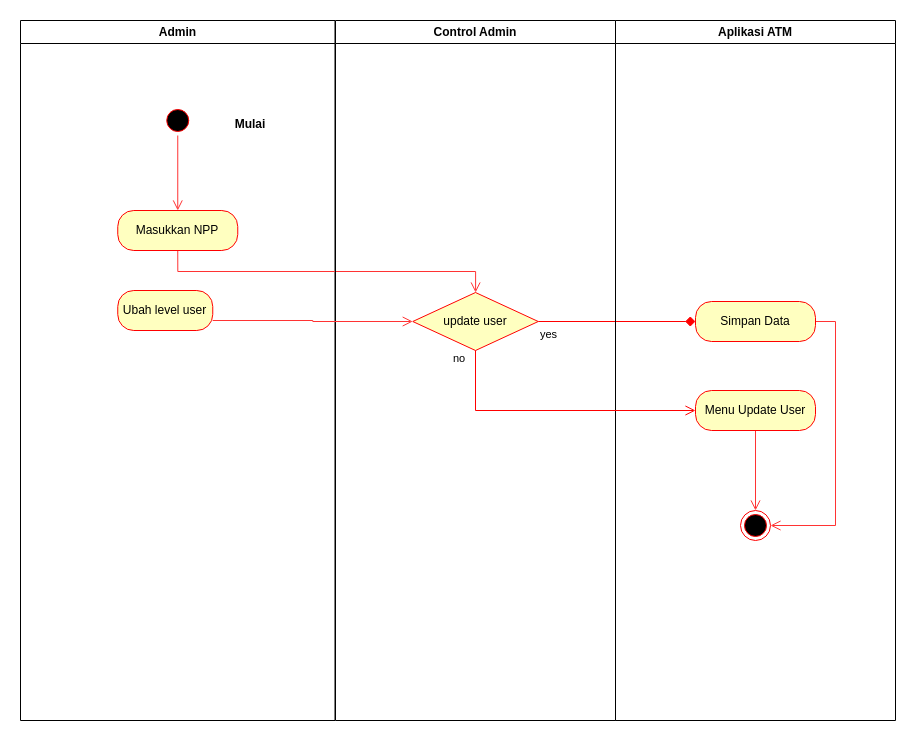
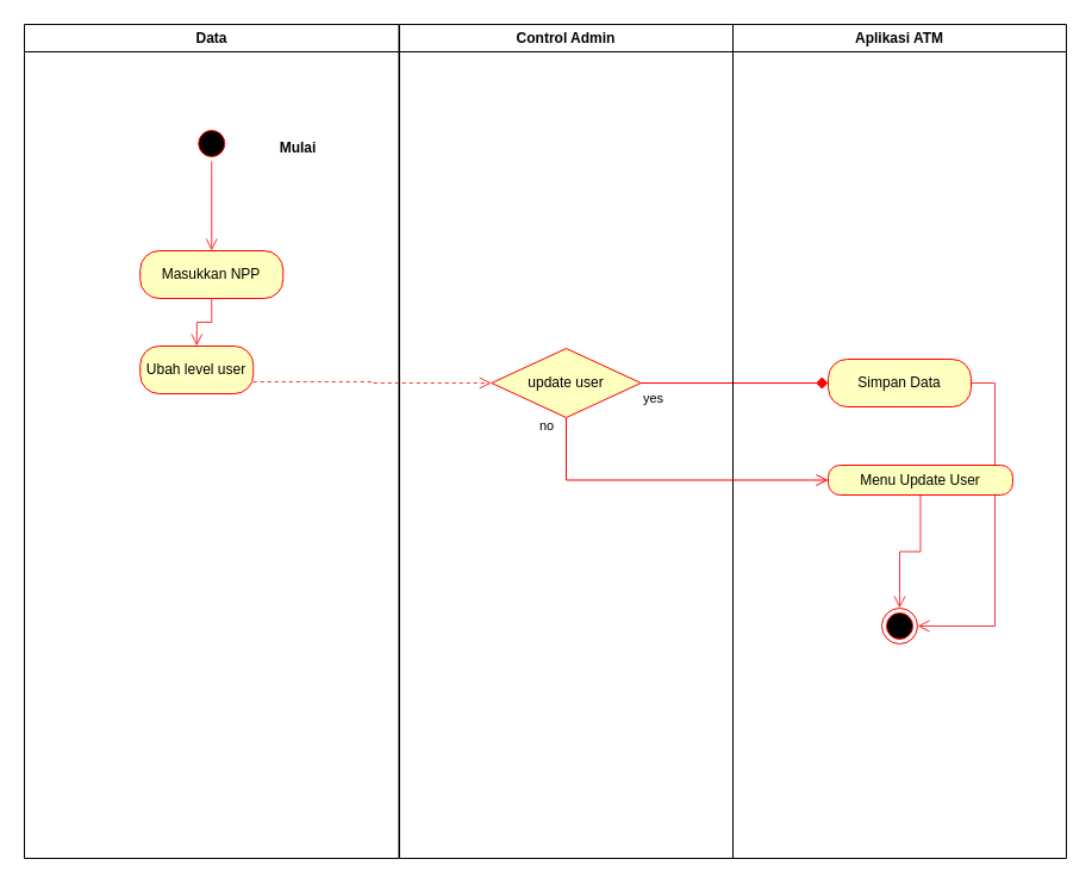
  <mxCell id="0" />
  <mxCell id="1" parent="0" />
- <mxCell id="2" value="Admin" style="swimlane;whiteSpace=wrap" vertex="1" parent="1"><mxGeometry x="20" y="20" width="314.5" height="700" as="geometry" /></mxCell>
+ <mxCell id="2" value="Data" style="swimlane;whiteSpace=wrap" vertex="1" parent="1"><mxGeometry x="20" y="20" width="314.5" height="700" as="geometry" /></mxCell>
  <mxCell id="3" style="edgeStyle=orthogonalEdgeStyle;rounded=0;orthogonalLoop=1;jettySize=auto;html=1;exitX=0.5;exitY=1;exitDx=0;exitDy=0;entryX=0.5;entryY=0;entryDx=0;entryDy=0;strokeColor=#FF3333;endArrow=open;endFill=0;endSize=8;" edge="1" parent="2" source="4" target="7"><mxGeometry relative="1" as="geometry" /></mxCell>
  <mxCell id="4" value="" style="ellipse;shape=startState;fillColor=#000000;strokeColor=#ff0000;" vertex="1" parent="2"><mxGeometry x="142.25" y="85" width="30" height="30" as="geometry" /></mxCell>
  <mxCell id="5" value="Mulai" style="text;align=center;fontStyle=1;verticalAlign=middle;spacingLeft=3;spacingRight=3;strokeColor=none;rotatable=0;points=[[0,0.5],[1,0.5]];portConstraint=eastwest;" vertex="1" parent="2"><mxGeometry x="190" y="90" width="80" height="26" as="geometry" /></mxCell>
- <mxCell id="6" style="edgeStyle=orthogonalEdgeStyle;rounded=0;orthogonalLoop=1;jettySize=auto;html=1;exitX=0.5;exitY=1;exitDx=0;exitDy=0;strokeColor=#FF3333;endArrow=open;endFill=0;endSize=8;" edge="1" parent="2" source="7" target="10"><mxGeometry relative="1" as="geometry" /></mxCell>
+ <mxCell id="6" style="edgeStyle=orthogonalEdgeStyle;rounded=0;orthogonalLoop=1;jettySize=auto;html=1;exitX=0.5;exitY=1;exitDx=0;exitDy=0;entryX=0.5;entryY=0;entryDx=0;entryDy=0;strokeColor=#FF3333;endArrow=open;endFill=0;endSize=8;" edge="1" parent="2" source="7" target="8"><mxGeometry relative="1" as="geometry" /></mxCell>
  <mxCell id="7" value="Masukkan NPP" style="rounded=1;whiteSpace=wrap;html=1;arcSize=40;fontColor=#000000;fillColor=#ffffc0;strokeColor=#ff0000;strokeWidth=1;" vertex="1" parent="2"><mxGeometry x="97.25" y="190" width="120" height="40" as="geometry" /></mxCell>
  <mxCell id="8" value="Ubah level user" style="rounded=1;whiteSpace=wrap;html=1;arcSize=40;fontColor=#000000;fillColor=#ffffc0;strokeColor=#ff0000;strokeWidth=1;" vertex="1" parent="2"><mxGeometry x="97.25" y="270" width="95" height="40" as="geometry" /></mxCell>
  <mxCell id="9" value="Control Admin" style="swimlane;whiteSpace=wrap" vertex="1" parent="1"><mxGeometry x="335" y="20" width="280" height="700" as="geometry" /></mxCell>
  <mxCell id="10" value="update user" style="rhombus;whiteSpace=wrap;html=1;fillColor=#ffffc0;strokeColor=#ff0000;strokeWidth=1;" vertex="1" parent="9"><mxGeometry x="77.25" y="272" width="125.5" height="58" as="geometry" /></mxCell>
  <mxCell id="11" value="yes" style="edgeStyle=orthogonalEdgeStyle;html=1;align=left;verticalAlign=top;endArrow=diamond;endSize=8;strokeColor=#ff0000;rounded=0;exitX=1;exitY=0.5;exitDx=0;exitDy=0;entryX=0;entryY=0.5;entryDx=0;entryDy=0;" edge="1" parent="1" source="10" target="15"><mxGeometry x="-1" relative="1" as="geometry"><mxPoint x="670" y="609" as="targetPoint" /></mxGeometry></mxCell>
  <mxCell id="12" value="Aplikasi ATM" style="swimlane;whiteSpace=wrap" vertex="1" parent="1"><mxGeometry x="615" y="20" width="280" height="700" as="geometry" /></mxCell>
  <mxCell id="13" value="" style="ellipse;html=1;shape=endState;fillColor=#000000;strokeColor=#ff0000;strokeWidth=1;" vertex="1" parent="12"><mxGeometry x="125" y="490" width="30" height="30" as="geometry" /></mxCell>
  <mxCell id="14" style="edgeStyle=orthogonalEdgeStyle;rounded=0;orthogonalLoop=1;jettySize=auto;html=1;exitX=1;exitY=0.5;exitDx=0;exitDy=0;entryX=1;entryY=0.5;entryDx=0;entryDy=0;strokeColor=#FF3333;strokeWidth=1;endArrow=open;endFill=0;endSize=8;" edge="1" parent="12" source="15" target="13"><mxGeometry relative="1" as="geometry" /></mxCell>
  <mxCell id="15" value="Simpan Data" style="rounded=1;whiteSpace=wrap;html=1;arcSize=40;fontColor=#000000;fillColor=#ffffc0;strokeColor=#ff0000;strokeWidth=1;" vertex="1" parent="12"><mxGeometry x="80" y="281" width="120" height="40" as="geometry" /></mxCell>
  <mxCell id="16" style="edgeStyle=orthogonalEdgeStyle;rounded=0;orthogonalLoop=1;jettySize=auto;html=1;exitX=0.5;exitY=1;exitDx=0;exitDy=0;entryX=0.5;entryY=0;entryDx=0;entryDy=0;strokeColor=#FF3333;strokeWidth=1;endArrow=open;endFill=0;endSize=8;" edge="1" parent="12" source="17" target="13"><mxGeometry relative="1" as="geometry" /></mxCell>
- <mxCell id="17" value="Menu Update User" style="rounded=1;whiteSpace=wrap;html=1;arcSize=40;fontColor=#000000;fillColor=#ffffc0;strokeColor=#ff0000;strokeWidth=1;" vertex="1" parent="12"><mxGeometry x="80" y="370" width="120" height="40" as="geometry" /></mxCell>
+ <mxCell id="17" value="Menu Update User" style="rounded=1;whiteSpace=wrap;html=1;arcSize=40;fontColor=#000000;fillColor=#ffffc0;strokeColor=#ff0000;strokeWidth=1;" vertex="1" parent="12"><mxGeometry x="80" y="370" width="155" height="25" as="geometry" /></mxCell>
  <mxCell id="18" value="no" style="edgeStyle=orthogonalEdgeStyle;html=1;align=left;verticalAlign=bottom;endArrow=open;endSize=8;strokeColor=#ff0000;rounded=0;strokeWidth=1;exitX=0.5;exitY=1;exitDx=0;exitDy=0;entryX=0;entryY=0.5;entryDx=0;entryDy=0;" edge="1" parent="1" source="10" target="17"><mxGeometry x="-0.88" y="-24" relative="1" as="geometry"><mxPoint x="565" y="470" as="targetPoint" /><mxPoint x="495" y="475" as="sourcePoint" /><mxPoint as="offset" /></mxGeometry></mxCell>
- <mxCell id="19" style="edgeStyle=orthogonalEdgeStyle;rounded=0;orthogonalLoop=1;jettySize=auto;html=1;exitX=1;exitY=0.75;exitDx=0;exitDy=0;entryX=0;entryY=0.5;entryDx=0;entryDy=0;strokeColor=#FF3333;strokeWidth=1;endArrow=open;endFill=0;endSize=8;" edge="1" parent="1" source="8" target="10"><mxGeometry relative="1" as="geometry" /></mxCell>
+ <mxCell id="19" style="edgeStyle=orthogonalEdgeStyle;rounded=0;orthogonalLoop=1;jettySize=auto;html=1;exitX=1;exitY=0.75;exitDx=0;exitDy=0;entryX=0;entryY=0.5;entryDx=0;entryDy=0;strokeColor=#FF3333;strokeWidth=1;endArrow=open;endFill=0;endSize=8;dashed=1;" edge="1" parent="1" source="8" target="10"><mxGeometry relative="1" as="geometry" /></mxCell>
